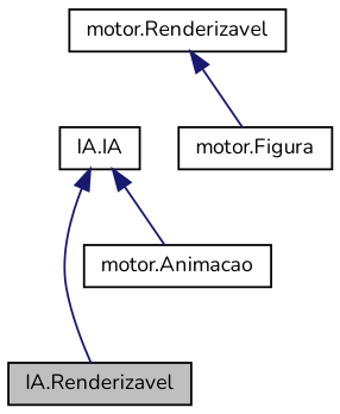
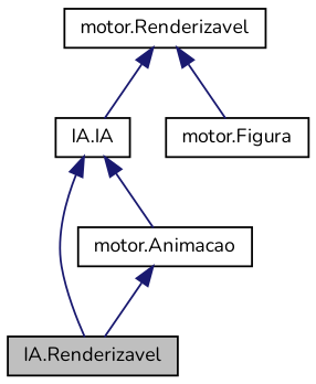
  digraph {
    fontname=Nunito
    node [color=black fillcolor=white fontname=Nunito fontsize=10 shape=record style=filled]
    edge [color=midnightblue dir=back fontname=Nunito fontsize=10 labelfontname=Helvetica labelfontsize=10 style=solid]
    n1 [fillcolor=grey75 fontcolor=black height=0.2 label="IA.Renderizavel" width=0.4]
    n2 [height=0.2 label="IA.IA" width=0.4]
    n3 [height=0.2 label="motor.Animacao" width=0.4]
    n4 [height=0.2 label="motor.Renderizavel" width=0.4]
    n5 [height=0.2 label="motor.Figura" width=0.4]
    n2 -> n1
    n2 -> n3
+   n3 -> n1
+   n4 -> n2
    n4 -> n5
  }
